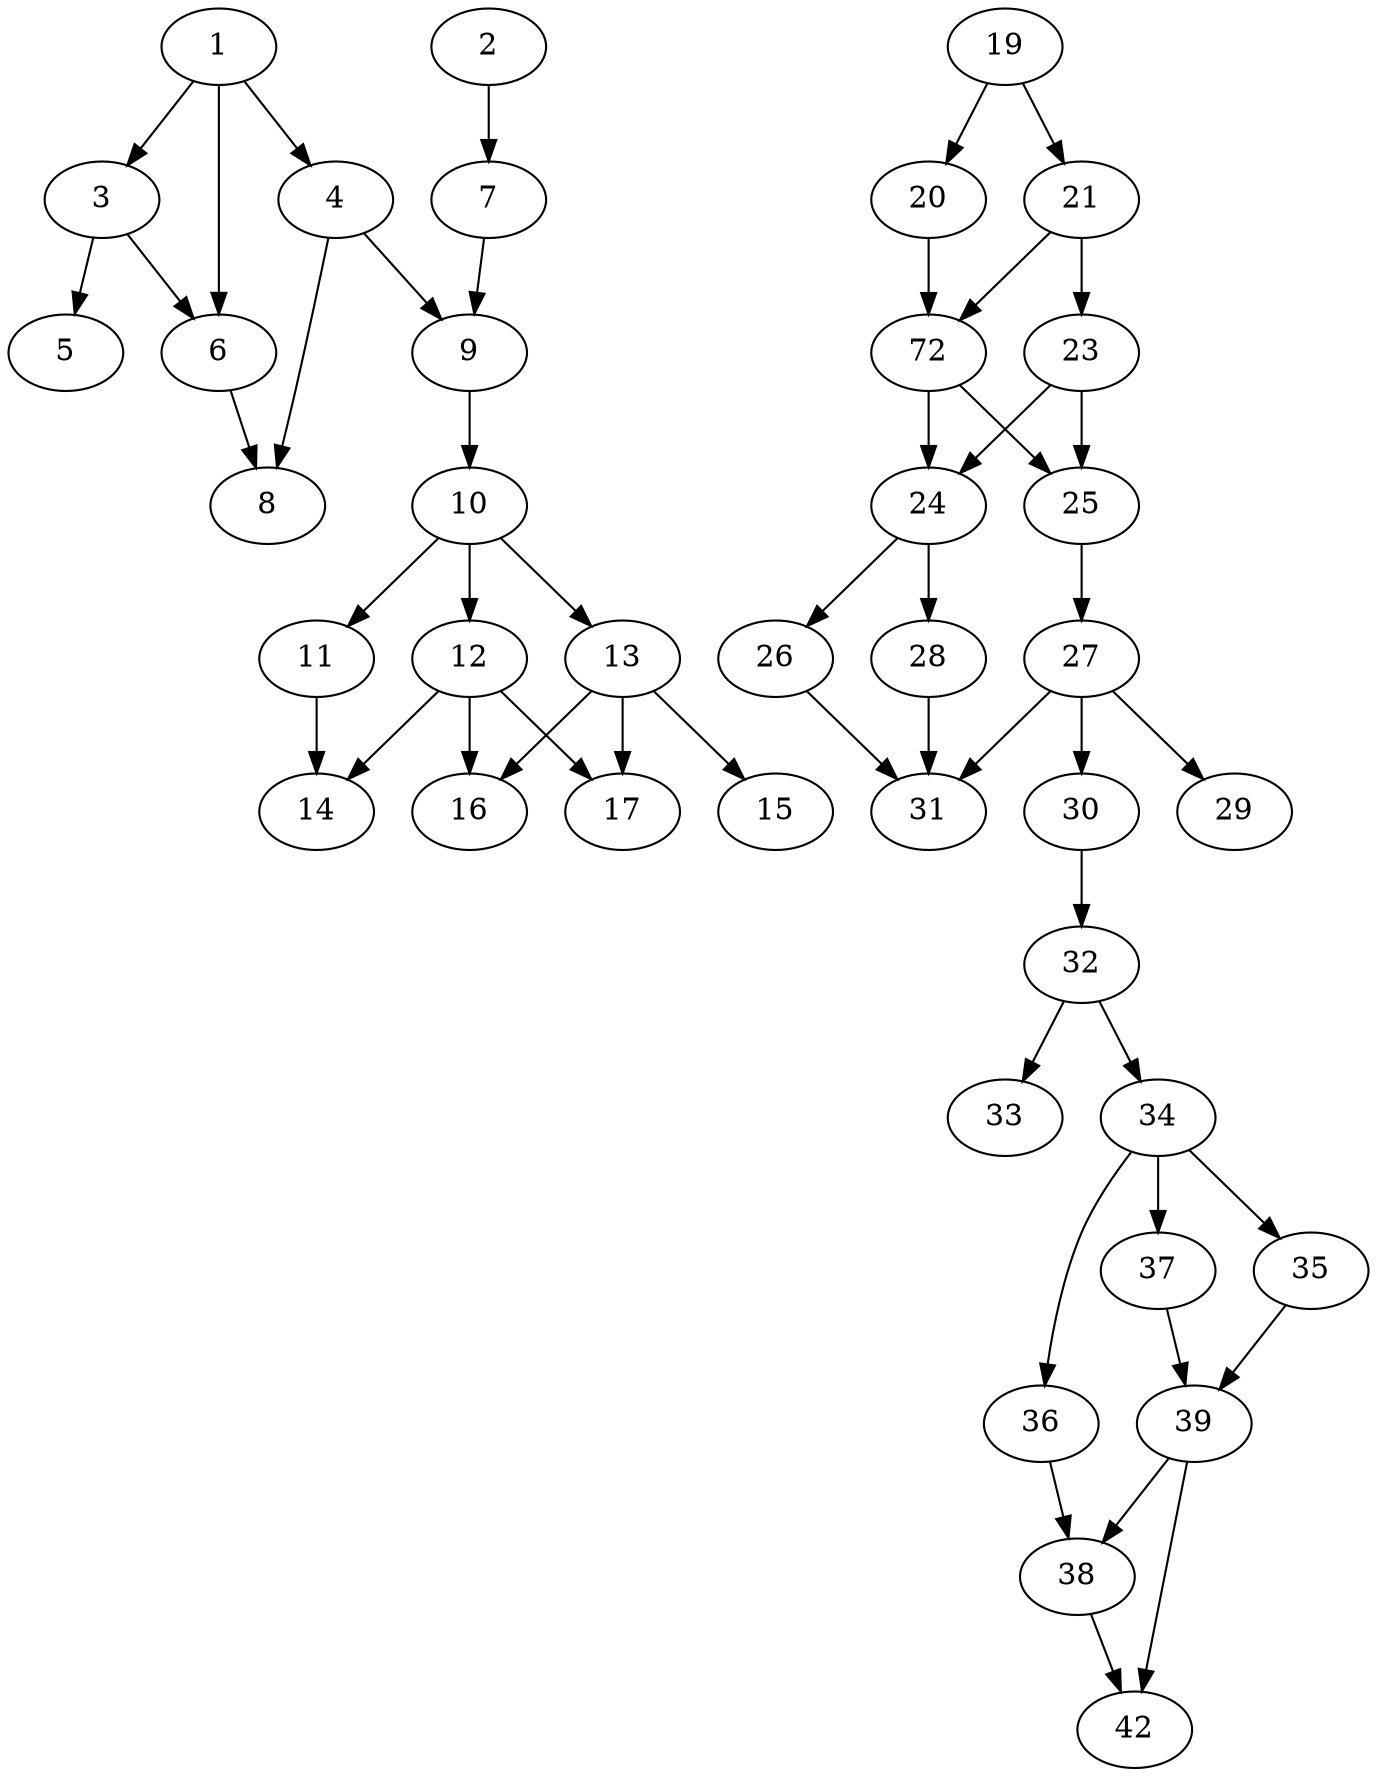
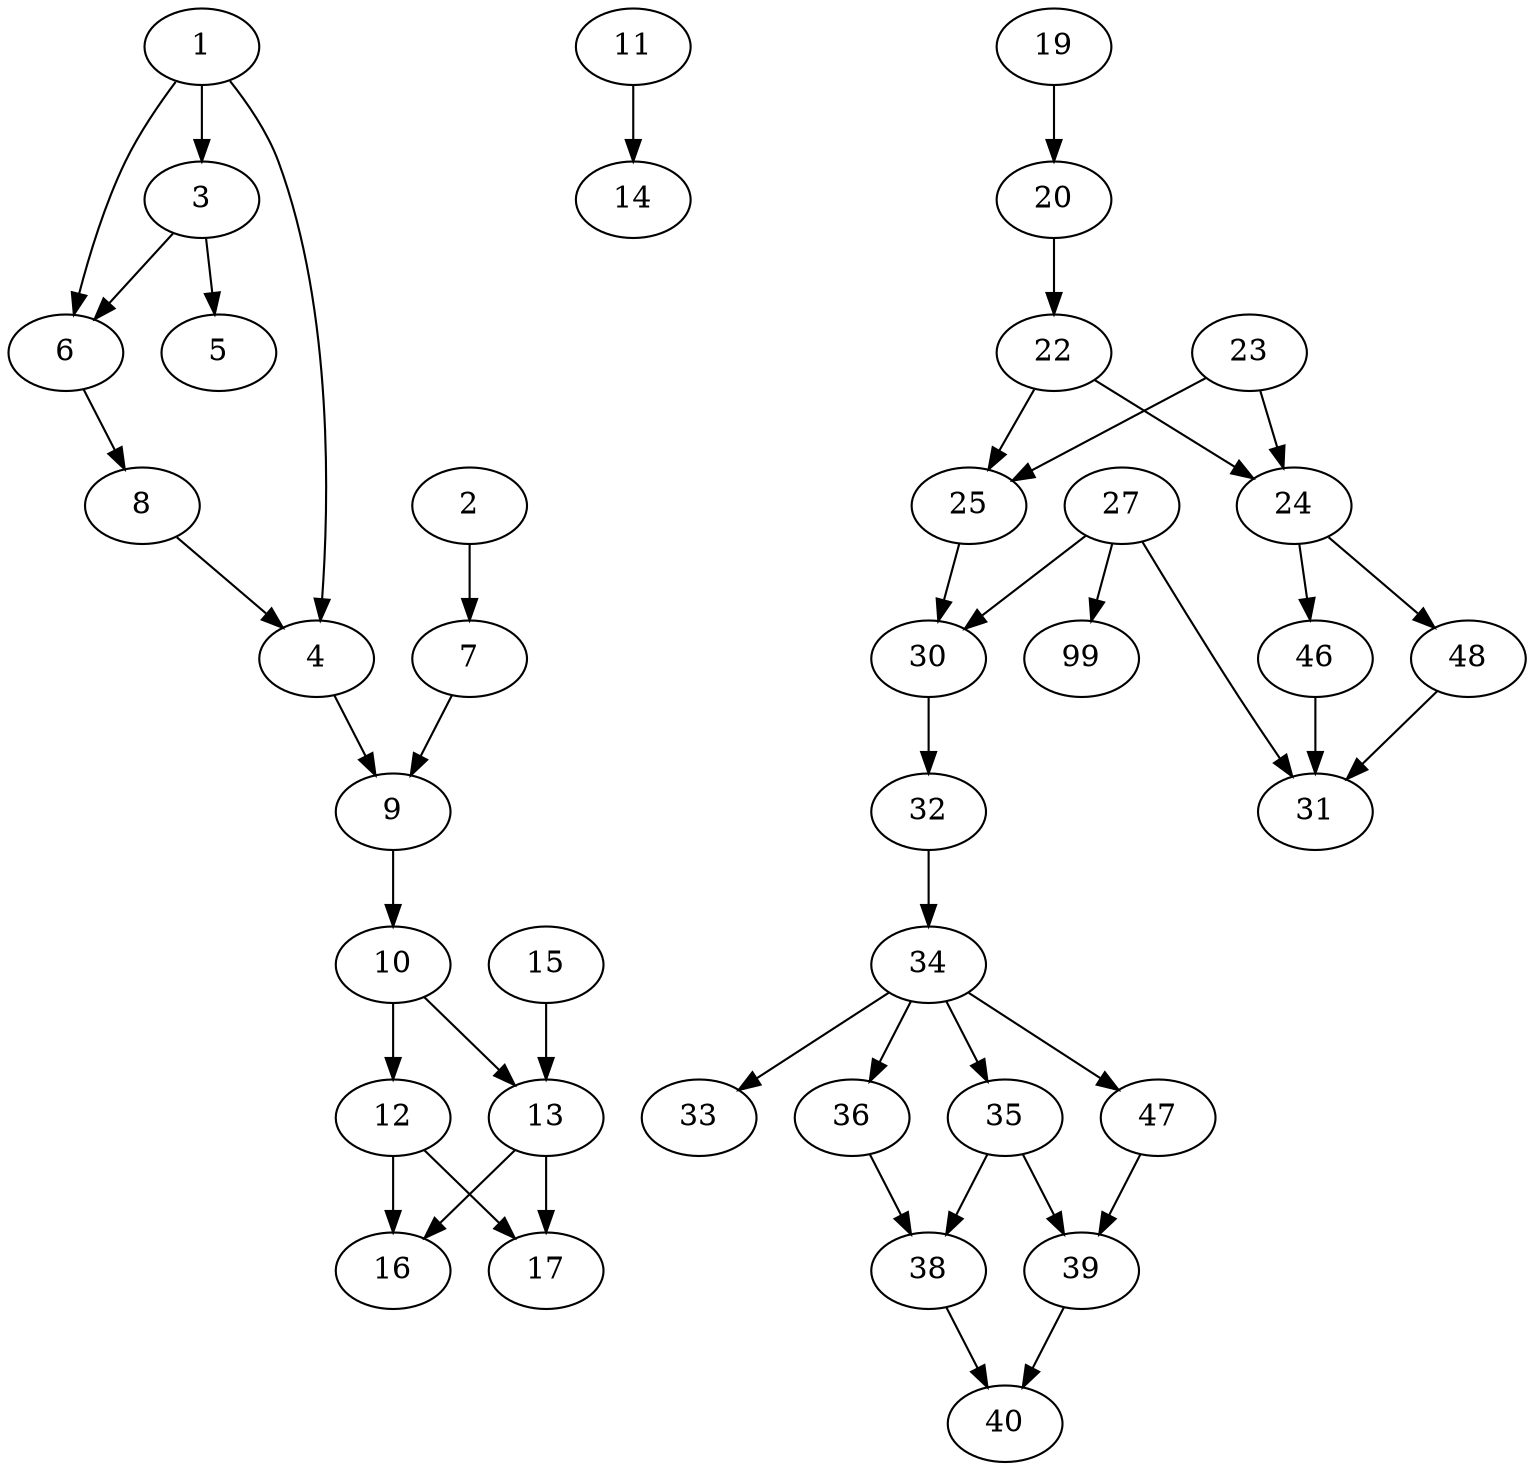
  digraph {
    node [alpha=0.14]
    1 [alpha=0.03 expect_size=20344832]
    4 [alpha=0.10 expect_size=19740672]
    6 [alpha=0.18 expect_size=24200192]
    3 [expect_size=8195072]
    8 [alpha=0.09 expect_size=34746368]
    9 [alpha=0.11 expect_size=14376960]
    5 [alpha=0.08 expect_size=9826304]
    10 [alpha=0.16 expect_size=28804096]
    2 [alpha=0.03 expect_size=50808832]
    7 [alpha=0.19 expect_size=23347200]
    11 [alpha=0.17 expect_size=9762816]
    12 [alpha=0.08 expect_size=16879616]
    13 [alpha=0.17 expect_size=23062528]
    14 [alpha=0.06 expect_size=9193472]
    16 [alpha=0.11 expect_size=50312192]
    17 [alpha=0.15 expect_size=46027776]
    15 [alpha=0.07 expect_size=31896576]
    19 [alpha=0.11 expect_size=17386496]
    20 [alpha=0.09 expect_size=43342848]
-   21 [alpha=0.13 expect_size=33918976]
-   22 [alpha=0.16 expect_size=27819008 label=72]
+   22 [alpha=0.16 expect_size=27819008]
    23 [alpha=0.01 expect_size=47021056]
    24 [alpha=0.11 expect_size=39891968]
    25 [alpha=0.04 expect_size=7589888]
-   26 [alpha=0.05 expect_size=24749056]
-   28 [expect_size=38875136]
+   26 [alpha=0.05 expect_size=24749056 label=46]
+   28 [expect_size=38875136 label=48]
    27 [alpha=0.13 expect_size=49944576]
    31 [alpha=0.11 expect_size=52203520]
-   29 [alpha=0.19 expect_size=6094848]
+   29 [alpha=0.19 expect_size=6094848 label=99]
    30 [expect_size=31909888]
    32 [alpha=0.12 expect_size=34893824]
    33 [alpha=0.01 expect_size=25545728]
    34 [alpha=0.12 expect_size=27113472]
    35 [expect_size=6908928]
    36 [alpha=0.16 expect_size=16700416]
-   37 [expect_size=28262400]
+   37 [expect_size=28262400 label=47]
    38 [alpha=0.09 expect_size=12511232]
    39 [alpha=0.09 expect_size=46137344]
-   40 [alpha=0.06 expect_size=43904000 label=42]
+   40 [alpha=0.06 expect_size=43904000]
    1 -> 4
    1 -> 6
    1 -> 3
-   4 -> 8
+   8 -> 4
    4 -> 9
    6 -> 8
    3 -> 6
    3 -> 5
    9 -> 10
-   10 -> 11
    10 -> 12
    10 -> 13
    2 -> 7
    7 -> 9
    11 -> 14
-   12 -> 14
    12 -> 16
    12 -> 17
    13 -> 16
    13 -> 17
-   13 -> 15
+   15 -> 13
    19 -> 20
-   19 -> 21
    20 -> 22
-   21 -> 22
-   21 -> 23
    22 -> 24
    22 -> 25
    23 -> 24
    23 -> 25
    24 -> 26
    24 -> 28
-   25 -> 27
+   25 -> 30
    26 -> 31
    28 -> 31
    27 -> 31
    27 -> 29
    27 -> 30
    30 -> 32
-   32 -> 33
+   34 -> 33
    32 -> 34
    34 -> 35
    34 -> 36
    34 -> 37
-   39 -> 38
+   35 -> 38
    35 -> 39
    36 -> 38
    37 -> 39
    38 -> 40
    39 -> 40
  }
